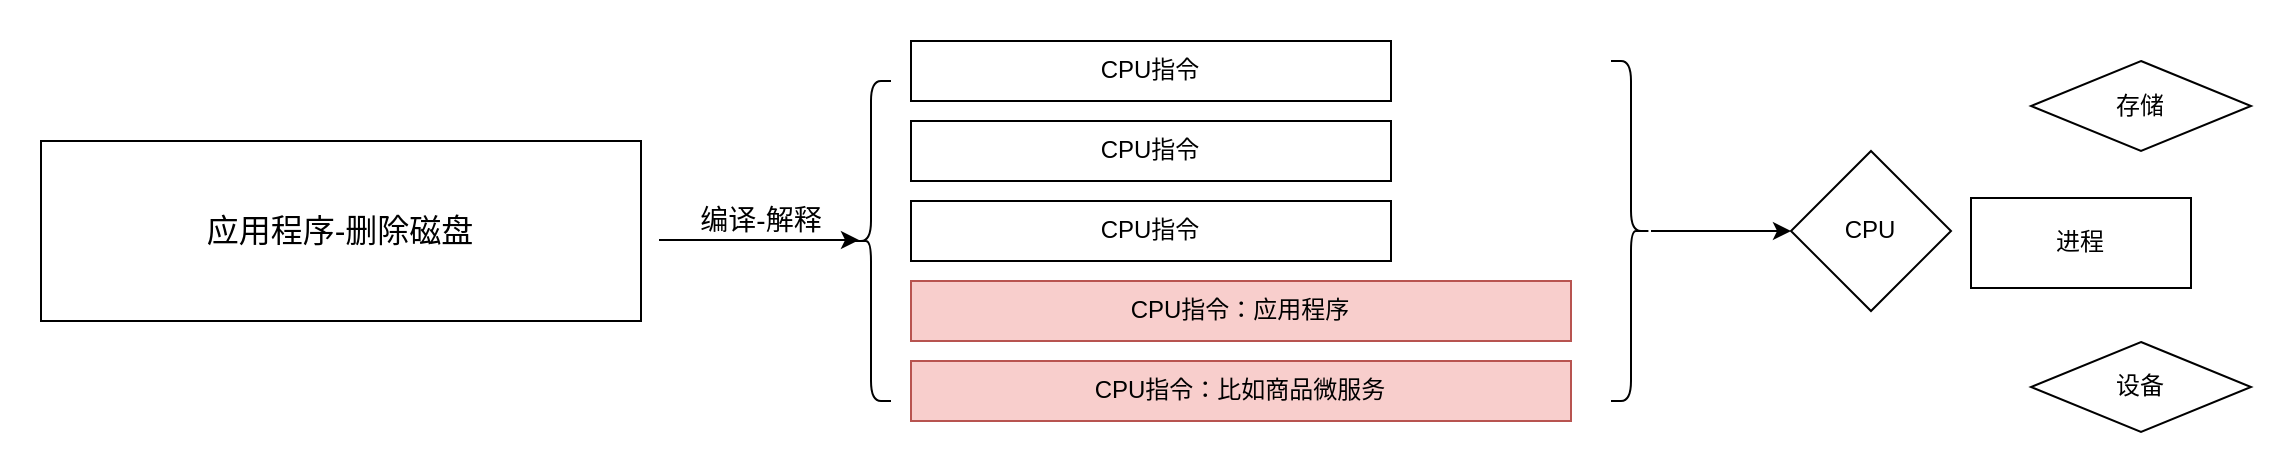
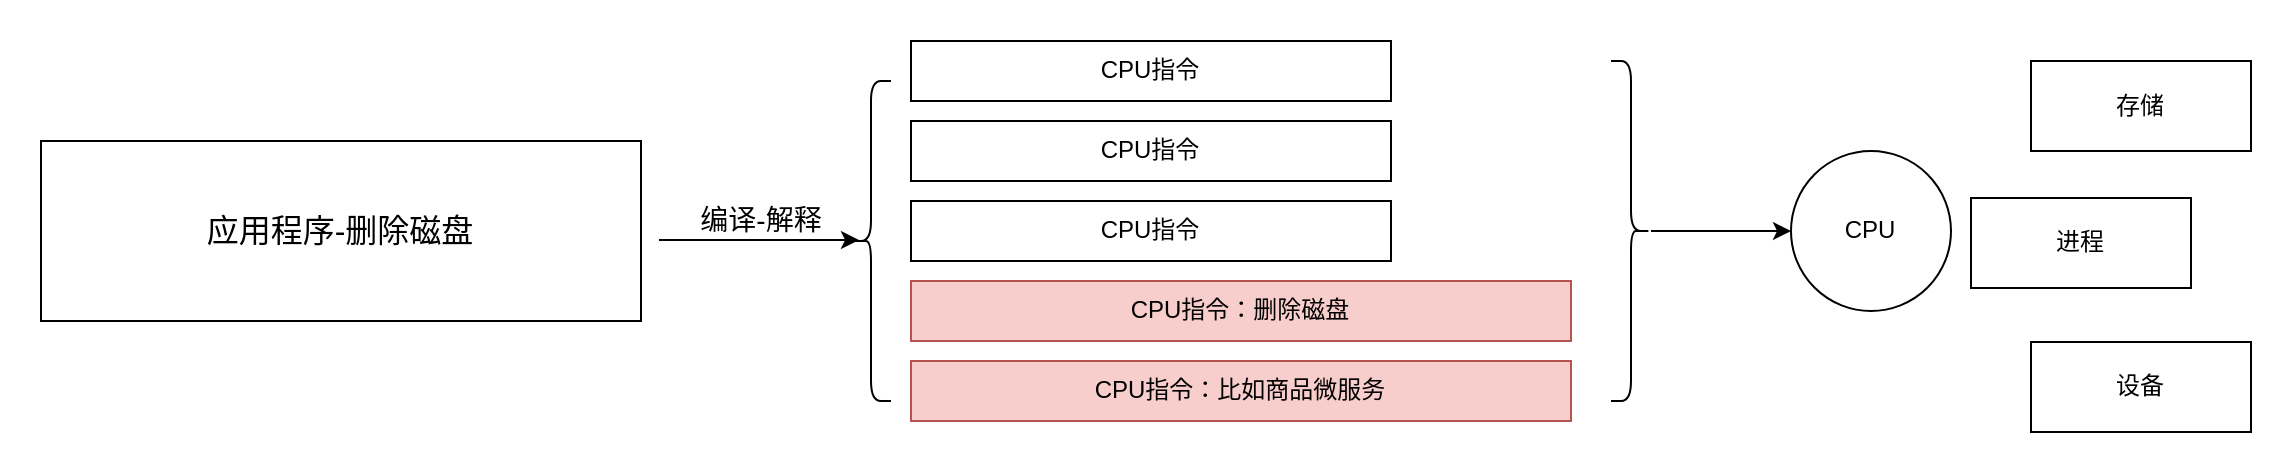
  <mxCell id="0" />
  <mxCell id="1" parent="0" />
  <mxCell id="2" value="应用程序-删除磁盘" style="rounded=0;whiteSpace=wrap;html=1;fontSize=16;" vertex="1" parent="1"><mxGeometry x="20" y="70" width="300" height="90" as="geometry" /></mxCell>
  <mxCell id="3" value="" style="endArrow=classic;html=1;rounded=0;" edge="1" parent="1"><mxGeometry relative="1" as="geometry"><mxPoint x="329" y="119.5" as="sourcePoint" /><mxPoint x="429" y="119.5" as="targetPoint" /></mxGeometry></mxCell>
  <mxCell id="4" value="编译-解释" style="edgeLabel;html=1;align=center;verticalAlign=middle;resizable=0;points=[];fontSize=14;" vertex="1" connectable="0" parent="3"><mxGeometry y="1" relative="1" as="geometry"><mxPoint y="-9" as="offset" /></mxGeometry></mxCell>
  <mxCell id="5" value="CPU指令" style="rounded=0;whiteSpace=wrap;html=1;" vertex="1" parent="1"><mxGeometry x="455" y="20" width="240" height="30" as="geometry" /></mxCell>
  <mxCell id="6" value="CPU指令" style="rounded=0;whiteSpace=wrap;html=1;" vertex="1" parent="1"><mxGeometry x="455" y="60" width="240" height="30" as="geometry" /></mxCell>
  <mxCell id="7" value="CPU指令" style="rounded=0;whiteSpace=wrap;html=1;" vertex="1" parent="1"><mxGeometry x="455" y="100" width="240" height="30" as="geometry" /></mxCell>
- <mxCell id="8" value="CPU指令：应用程序" style="rounded=0;whiteSpace=wrap;html=1;fillColor=#f8cecc;strokeColor=#b85450;" vertex="1" parent="1"><mxGeometry x="455" y="140" width="330" height="30" as="geometry" /></mxCell>
+ <mxCell id="8" value="CPU指令：删除磁盘" style="rounded=0;whiteSpace=wrap;html=1;fillColor=#f8cecc;strokeColor=#b85450;" vertex="1" parent="1"><mxGeometry x="455" y="140" width="330" height="30" as="geometry" /></mxCell>
  <mxCell id="9" value="CPU指令：比如商品微服务" style="rounded=0;whiteSpace=wrap;html=1;fillColor=#f8cecc;strokeColor=#b85450;" vertex="1" parent="1"><mxGeometry x="455" y="180" width="330" height="30" as="geometry" /></mxCell>
  <mxCell id="10" value="" style="shape=curlyBracket;whiteSpace=wrap;html=1;rounded=1;labelPosition=left;verticalLabelPosition=middle;align=right;verticalAlign=middle;" vertex="1" parent="1"><mxGeometry x="425" y="40" width="20" height="160" as="geometry" /></mxCell>
  <mxCell id="11" style="edgeStyle=orthogonalEdgeStyle;rounded=0;orthogonalLoop=1;jettySize=auto;html=1;" edge="1" parent="1" source="12" target="13"><mxGeometry relative="1" as="geometry" /></mxCell>
  <mxCell id="12" value="" style="shape=curlyBracket;whiteSpace=wrap;html=1;rounded=1;flipH=1;labelPosition=right;verticalLabelPosition=middle;align=left;verticalAlign=middle;" vertex="1" parent="1"><mxGeometry x="805" y="30" width="20" height="170" as="geometry" /></mxCell>
- <mxCell id="13" value="CPU" style="rhombus;whiteSpace=wrap;html=1;aspect=fixed;" vertex="1" parent="1"><mxGeometry x="895" y="75" width="80" height="80" as="geometry" /></mxCell>
- <mxCell id="14" value="存储" style="rhombus;whiteSpace=wrap;html=1;" vertex="1" parent="1"><mxGeometry x="1015" y="30" width="110" height="45" as="geometry" /></mxCell>
+ <mxCell id="13" value="CPU" style="ellipse;whiteSpace=wrap;html=1;aspect=fixed;" vertex="1" parent="1"><mxGeometry x="895" y="75" width="80" height="80" as="geometry" /></mxCell>
+ <mxCell id="14" value="存储" style="rounded=0;whiteSpace=wrap;html=1;" vertex="1" parent="1"><mxGeometry x="1015" y="30" width="110" height="45" as="geometry" /></mxCell>
  <mxCell id="15" value="进程" style="rounded=0;whiteSpace=wrap;html=1;" vertex="1" parent="1"><mxGeometry x="985" y="98.5" width="110" height="45" as="geometry" /></mxCell>
- <mxCell id="16" value="设备" style="rhombus;whiteSpace=wrap;html=1;" vertex="1" parent="1"><mxGeometry x="1015" y="170.5" width="110" height="45" as="geometry" /></mxCell>
+ <mxCell id="16" value="设备" style="rounded=0;whiteSpace=wrap;html=1;" vertex="1" parent="1"><mxGeometry x="1015" y="170.5" width="110" height="45" as="geometry" /></mxCell>
